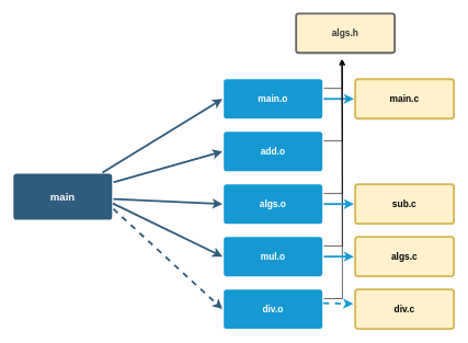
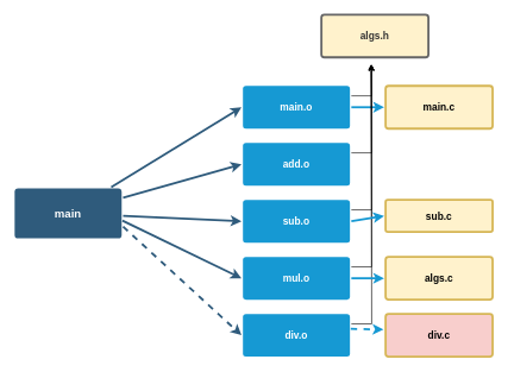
  <mxCell id="0" />
  <mxCell id="1" parent="0" />
  <mxCell id="2" value="" style="edgeStyle=none;rounded=0;jumpStyle=none;html=1;shadow=0;labelBackgroundColor=none;startArrow=none;startFill=0;endArrow=classic;endFill=1;jettySize=auto;orthogonalLoop=1;strokeColor=#2F5B7C;strokeWidth=3;fontFamily=Helvetica;fontSize=16;fontColor=#23445D;spacing=5;entryX=0;entryY=0.5;entryDx=0;entryDy=0;" parent="1" source="5" target="10" edge="1"><mxGeometry relative="1" as="geometry"><mxPoint x="730" y="100" as="targetPoint" /></mxGeometry></mxCell>
  <mxCell id="3" value="" style="edgeStyle=none;rounded=0;jumpStyle=none;html=1;shadow=0;labelBackgroundColor=none;startArrow=none;startFill=0;endArrow=classic;endFill=1;jettySize=auto;orthogonalLoop=1;strokeColor=#2F5B7C;strokeWidth=3;fontFamily=Helvetica;fontSize=16;fontColor=#23445D;spacing=5;entryX=0;entryY=0.5;entryDx=0;entryDy=0;" parent="1" source="5" target="8" edge="1"><mxGeometry relative="1" as="geometry" /></mxCell>
  <mxCell id="4" value="" style="edgeStyle=none;rounded=0;jumpStyle=none;html=1;shadow=0;labelBackgroundColor=none;startArrow=none;startFill=0;endArrow=classic;endFill=1;jettySize=auto;orthogonalLoop=1;strokeColor=#2F5B7C;strokeWidth=3;fontFamily=Helvetica;fontSize=16;fontColor=#23445D;spacing=5;entryX=0;entryY=0.5;entryDx=0;entryDy=0;" parent="1" source="5" target="12" edge="1"><mxGeometry relative="1" as="geometry"><mxPoint x="360" y="100" as="targetPoint" /><Array as="points" /></mxGeometry></mxCell>
  <mxCell id="5" value="main" style="rounded=1;whiteSpace=wrap;html=1;shadow=0;labelBackgroundColor=none;strokeColor=none;strokeWidth=3;fillColor=#2F5B7C;fontFamily=Helvetica;fontSize=16;fontColor=#FFFFFF;align=center;fontStyle=1;spacing=5;arcSize=7;perimeterSpacing=2;" parent="1" vertex="1"><mxGeometry x="20" y="264" width="150" height="70" as="geometry" /></mxCell>
  <mxCell id="6" value="" style="edgeStyle=none;rounded=0;jumpStyle=none;html=1;shadow=0;labelBackgroundColor=none;startArrow=none;startFill=0;endArrow=classic;endFill=1;jettySize=auto;orthogonalLoop=1;strokeColor=#1699D3;strokeWidth=3;fontFamily=Helvetica;fontSize=14;fontColor=#FFFFFF;spacing=5;exitX=1;exitY=0.5;exitDx=0;exitDy=0;entryX=0;entryY=0.5;entryDx=0;entryDy=0;" parent="1" source="8" target="22" edge="1"><mxGeometry relative="1" as="geometry"><mxPoint x="580" y="350" as="targetPoint" /></mxGeometry></mxCell>
  <mxCell id="7" style="edgeStyle=orthogonalEdgeStyle;rounded=0;orthogonalLoop=1;jettySize=auto;html=1;exitX=1;exitY=0.25;exitDx=0;exitDy=0;" edge="1" parent="1" source="8"><mxGeometry relative="1" as="geometry"><mxPoint x="520" y="90" as="targetPoint" /></mxGeometry></mxCell>
  <mxCell id="8" value="main.o" style="rounded=1;whiteSpace=wrap;html=1;shadow=0;labelBackgroundColor=none;strokeColor=none;strokeWidth=3;fillColor=#1699d3;fontFamily=Helvetica;fontSize=14;fontColor=#FFFFFF;align=center;spacing=5;fontStyle=1;arcSize=7;perimeterSpacing=2;" parent="1" vertex="1"><mxGeometry x="340" y="120" width="150" height="60" as="geometry" /></mxCell>
  <mxCell id="9" style="edgeStyle=orthogonalEdgeStyle;rounded=0;orthogonalLoop=1;jettySize=auto;html=1;exitX=1;exitY=0.25;exitDx=0;exitDy=0;" edge="1" parent="1" source="10"><mxGeometry relative="1" as="geometry"><mxPoint x="520" y="90" as="targetPoint" /></mxGeometry></mxCell>
  <mxCell id="10" value="add.o" style="rounded=1;whiteSpace=wrap;html=1;shadow=0;labelBackgroundColor=none;strokeColor=none;strokeWidth=3;fillColor=#1699d3;fontFamily=Helvetica;fontSize=14;fontColor=#FFFFFF;align=center;spacing=5;fontStyle=1;arcSize=7;perimeterSpacing=2;" vertex="1" parent="1"><mxGeometry x="340" y="200" width="150" height="60" as="geometry" /></mxCell>
  <mxCell id="11" style="edgeStyle=orthogonalEdgeStyle;rounded=0;orthogonalLoop=1;jettySize=auto;html=1;exitX=1;exitY=0.25;exitDx=0;exitDy=0;" edge="1" parent="1" source="12"><mxGeometry relative="1" as="geometry"><mxPoint x="520" y="90" as="targetPoint" /></mxGeometry></mxCell>
- <mxCell id="12" value="algs.o" style="rounded=1;whiteSpace=wrap;html=1;shadow=0;labelBackgroundColor=none;strokeColor=none;strokeWidth=3;fillColor=#1699d3;fontFamily=Helvetica;fontSize=14;fontColor=#FFFFFF;align=center;spacing=5;fontStyle=1;arcSize=7;perimeterSpacing=2;" vertex="1" parent="1"><mxGeometry x="340" y="280" width="150" height="60" as="geometry" /></mxCell>
+ <mxCell id="12" value="sub.o" style="rounded=1;whiteSpace=wrap;html=1;shadow=0;labelBackgroundColor=none;strokeColor=none;strokeWidth=3;fillColor=#1699d3;fontFamily=Helvetica;fontSize=14;fontColor=#FFFFFF;align=center;spacing=5;fontStyle=1;arcSize=7;perimeterSpacing=2;" vertex="1" parent="1"><mxGeometry x="340" y="280" width="150" height="60" as="geometry" /></mxCell>
  <mxCell id="13" style="edgeStyle=orthogonalEdgeStyle;rounded=0;orthogonalLoop=1;jettySize=auto;html=1;exitX=1;exitY=0.25;exitDx=0;exitDy=0;" edge="1" parent="1" source="14"><mxGeometry relative="1" as="geometry"><mxPoint x="520" y="90" as="targetPoint" /></mxGeometry></mxCell>
  <mxCell id="14" value="mul.o" style="rounded=1;whiteSpace=wrap;html=1;shadow=0;labelBackgroundColor=none;strokeColor=none;strokeWidth=3;fillColor=#1699d3;fontFamily=Helvetica;fontSize=14;fontColor=#FFFFFF;align=center;spacing=5;fontStyle=1;arcSize=7;perimeterSpacing=2;" vertex="1" parent="1"><mxGeometry x="340" y="360" width="150" height="60" as="geometry" /></mxCell>
  <mxCell id="15" style="edgeStyle=orthogonalEdgeStyle;rounded=0;orthogonalLoop=1;jettySize=auto;html=1;exitX=1;exitY=0.25;exitDx=0;exitDy=0;" edge="1" parent="1" source="16"><mxGeometry relative="1" as="geometry"><mxPoint x="520" y="90" as="targetPoint" /></mxGeometry></mxCell>
  <mxCell id="16" value="div.o" style="rounded=1;whiteSpace=wrap;html=1;shadow=0;labelBackgroundColor=none;strokeColor=none;strokeWidth=3;fillColor=#1699d3;fontFamily=Helvetica;fontSize=14;fontColor=#FFFFFF;align=center;spacing=5;fontStyle=1;arcSize=7;perimeterSpacing=2;" vertex="1" parent="1"><mxGeometry x="340" y="440" width="150" height="60" as="geometry" /></mxCell>
- <mxCell id="17" value="sub.c" style="rounded=1;whiteSpace=wrap;html=1;shadow=0;labelBackgroundColor=none;strokeColor=#d6b656;strokeWidth=3;fillColor=#fff2cc;fontFamily=Helvetica;fontSize=14;align=center;spacing=5;fontStyle=1;arcSize=7;perimeterSpacing=2;" vertex="1" parent="1"><mxGeometry x="540" y="280" width="150" height="60" as="geometry" /></mxCell>
+ <mxCell id="17" value="sub.c" style="rounded=1;whiteSpace=wrap;html=1;shadow=0;labelBackgroundColor=none;strokeColor=#d6b656;strokeWidth=3;fillColor=#fff2cc;fontFamily=Helvetica;fontSize=14;align=center;spacing=5;fontStyle=1;arcSize=7;perimeterSpacing=2;" vertex="1" parent="1"><mxGeometry x="540" y="280" width="150" height="45" as="geometry" /></mxCell>
  <mxCell id="18" value="algs.c" style="rounded=1;whiteSpace=wrap;html=1;shadow=0;labelBackgroundColor=none;strokeColor=#d6b656;strokeWidth=3;fillColor=#fff2cc;fontFamily=Helvetica;fontSize=14;align=center;spacing=5;fontStyle=1;arcSize=7;perimeterSpacing=2;" vertex="1" parent="1"><mxGeometry x="540" y="360" width="150" height="60" as="geometry" /></mxCell>
- <mxCell id="19" value="div.c" style="rounded=1;whiteSpace=wrap;html=1;shadow=0;labelBackgroundColor=none;strokeColor=#d6b656;strokeWidth=3;fillColor=#fff2cc;fontFamily=Helvetica;fontSize=14;align=center;spacing=5;fontStyle=1;arcSize=7;perimeterSpacing=2;" vertex="1" parent="1"><mxGeometry x="540" y="440" width="150" height="60" as="geometry" /></mxCell>
+ <mxCell id="19" value="div.c" style="rounded=1;whiteSpace=wrap;html=1;shadow=0;labelBackgroundColor=none;strokeColor=#d6b656;strokeWidth=3;fillColor=#f8cecc;fontFamily=Helvetica;fontSize=14;align=center;spacing=5;fontStyle=1;arcSize=7;perimeterSpacing=2;" vertex="1" parent="1"><mxGeometry x="540" y="440" width="150" height="60" as="geometry" /></mxCell>
  <mxCell id="20" value="" style="edgeStyle=none;rounded=0;jumpStyle=none;html=1;shadow=0;labelBackgroundColor=none;startArrow=none;startFill=0;endArrow=classic;endFill=1;jettySize=auto;orthogonalLoop=1;strokeColor=#2F5B7C;strokeWidth=3;fontFamily=Helvetica;fontSize=16;fontColor=#23445D;spacing=5;entryX=0;entryY=0.5;entryDx=0;entryDy=0;exitX=0.994;exitY=0.635;exitDx=0;exitDy=0;exitPerimeter=0;" edge="1" parent="1" source="5" target="14"><mxGeometry relative="1" as="geometry"><mxPoint x="182" y="284" as="sourcePoint" /><mxPoint x="568" y="160" as="targetPoint" /></mxGeometry></mxCell>
  <mxCell id="21" value="" style="edgeStyle=none;rounded=0;jumpStyle=none;html=1;shadow=0;labelBackgroundColor=none;startArrow=none;startFill=0;endArrow=classic;endFill=1;jettySize=auto;orthogonalLoop=1;strokeColor=#2F5B7C;strokeWidth=3;fontFamily=Helvetica;fontSize=16;fontColor=#23445D;spacing=5;entryX=0;entryY=0.5;entryDx=0;entryDy=0;exitX=1;exitY=0.75;exitDx=0;exitDy=0;dashed=1;" edge="1" parent="1" source="5" target="16"><mxGeometry relative="1" as="geometry"><mxPoint x="192" y="294" as="sourcePoint" /><mxPoint x="578" y="170" as="targetPoint" /></mxGeometry></mxCell>
  <mxCell id="22" value="main.c" style="rounded=1;whiteSpace=wrap;html=1;shadow=0;labelBackgroundColor=none;strokeColor=#d6b656;strokeWidth=3;fillColor=#fff2cc;fontFamily=Helvetica;fontSize=14;align=center;spacing=5;fontStyle=1;arcSize=7;perimeterSpacing=2;" vertex="1" parent="1"><mxGeometry x="540" y="120" width="150" height="60" as="geometry" /></mxCell>
  <mxCell id="23" value="" style="edgeStyle=none;rounded=0;jumpStyle=none;html=1;shadow=0;labelBackgroundColor=none;startArrow=none;startFill=0;endArrow=classic;endFill=1;jettySize=auto;orthogonalLoop=1;strokeColor=#1699D3;strokeWidth=3;fontFamily=Helvetica;fontSize=14;fontColor=#FFFFFF;spacing=5;exitX=1;exitY=0.5;exitDx=0;exitDy=0;entryX=0;entryY=0.5;entryDx=0;entryDy=0;" edge="1" parent="1" source="12" target="17"><mxGeometry relative="1" as="geometry"><mxPoint x="512" y="170" as="sourcePoint" /><mxPoint x="558" y="170" as="targetPoint" /></mxGeometry></mxCell>
  <mxCell id="24" value="" style="edgeStyle=none;rounded=0;jumpStyle=none;html=1;shadow=0;labelBackgroundColor=none;startArrow=none;startFill=0;endArrow=classic;endFill=1;jettySize=auto;orthogonalLoop=1;strokeColor=#1699D3;strokeWidth=3;fontFamily=Helvetica;fontSize=14;fontColor=#FFFFFF;spacing=5;exitX=1;exitY=0.5;exitDx=0;exitDy=0;entryX=0;entryY=0.5;entryDx=0;entryDy=0;" edge="1" parent="1" source="14" target="18"><mxGeometry relative="1" as="geometry"><mxPoint x="522" y="180" as="sourcePoint" /><mxPoint x="568" y="180" as="targetPoint" /></mxGeometry></mxCell>
  <mxCell id="25" value="" style="edgeStyle=none;rounded=0;jumpStyle=none;html=1;shadow=0;labelBackgroundColor=none;startArrow=none;startFill=0;endArrow=classic;endFill=1;jettySize=auto;orthogonalLoop=1;strokeColor=#1699D3;strokeWidth=3;fontFamily=Helvetica;fontSize=14;fontColor=#FFFFFF;spacing=5;exitX=0.994;exitY=0.359;exitDx=0;exitDy=0;entryX=-0.006;entryY=0.375;entryDx=0;entryDy=0;exitPerimeter=0;entryPerimeter=0;dashed=1;" edge="1" parent="1" source="16" target="19"><mxGeometry relative="1" as="geometry"><mxPoint x="532" y="190" as="sourcePoint" /><mxPoint x="578" y="190" as="targetPoint" /></mxGeometry></mxCell>
  <mxCell id="26" value="algs.h" style="rounded=1;whiteSpace=wrap;html=1;shadow=0;labelBackgroundColor=none;strokeColor=#666666;strokeWidth=3;fillColor=#fff2cc;fontFamily=Helvetica;fontSize=14;fontColor=#333333;align=center;spacing=5;fontStyle=1;arcSize=7;perimeterSpacing=2;" vertex="1" parent="1"><mxGeometry x="450" y="20" width="150" height="60" as="geometry" /></mxCell>
